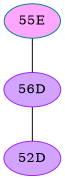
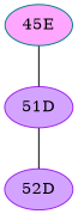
  graph {
    node [color=purple fillcolor="#D3A4FF" style=radial]
    edge [penwidth=1 style=bold]
-   "55E" [color=teal fillcolor="#FFA6FF"]
-   "56D"
+   "55E" [color=teal fillcolor="#FFA6FF" label="45E"]
+   "56D" [label="51D"]
    "52D"
    "55E" -- "56D"
    "56D" -- "52D"
  }
